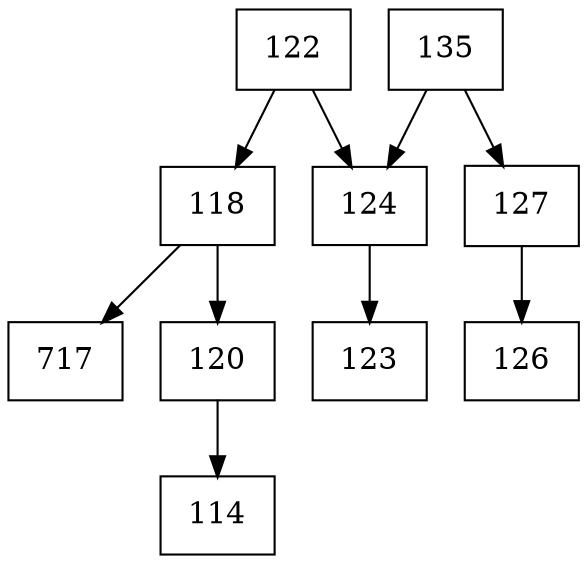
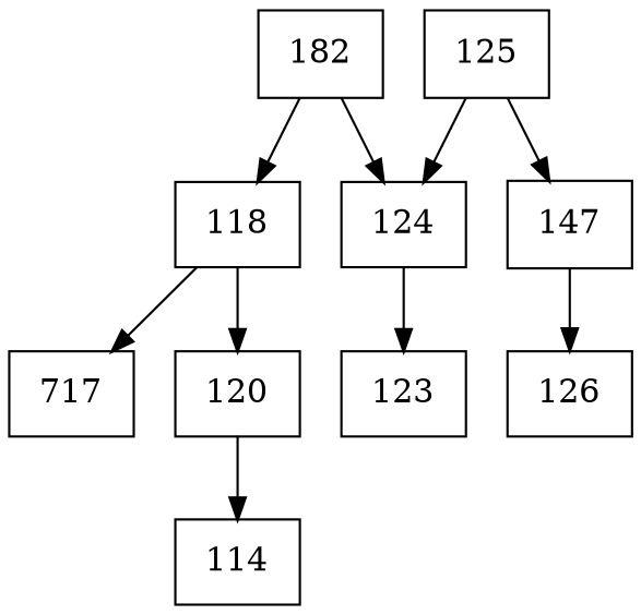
  digraph {
    concentrate=true
    rankdir=UD
    node [shape=record]
-   n1 [label=122]
+   n1 [label=182]
    n2 [label=118]
    n3 [label=124]
    n4 [label=717]
    n5 [label=120]
-   n6 [label=135]
-   n7 [label=127]
+   n6 [label=125]
+   n7 [label=147]
    n8 [label=114]
    n9 [label=123]
    n10 [label=126]
    n1 -> n2
    n1 -> n3
    n2 -> n4
    n2 -> n5
    n3 -> n9
    n5 -> n8
    n6 -> n3
    n6 -> n7
    n7 -> n10
  }
